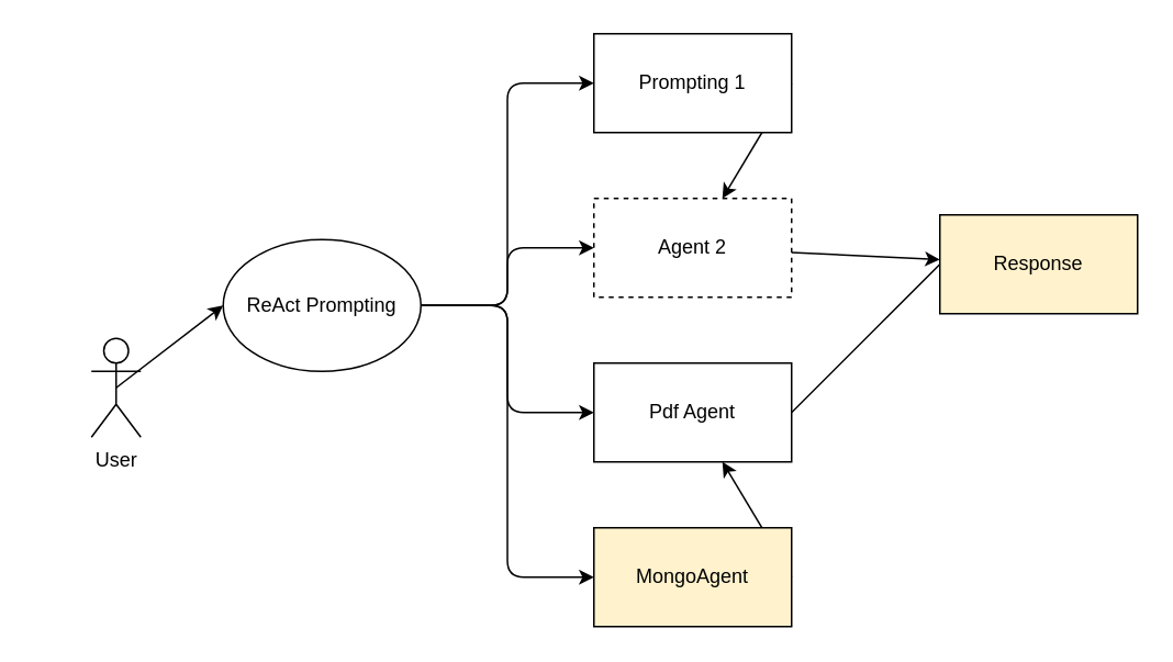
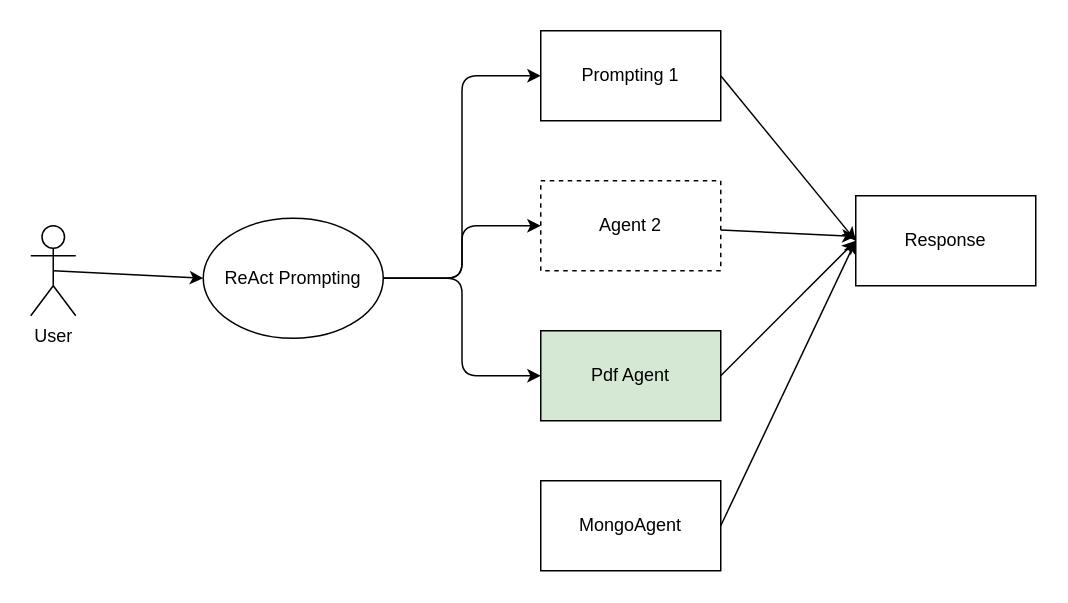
  <mxCell id="0" />
  <mxCell id="1" parent="0" />
- <mxCell id="2" style="edgeStyle=none;html=1;exitX=1;exitY=0.5;exitDx=0;exitDy=0;" edge="1" parent="1" source="3" target="5"><mxGeometry relative="1" as="geometry" /></mxCell>
+ <mxCell id="2" style="edgeStyle=none;html=1;exitX=1;exitY=0.5;exitDx=0;exitDy=0;entryX=0;entryY=0.5;entryDx=0;entryDy=0;" edge="1" parent="1" source="3" target="17"><mxGeometry relative="1" as="geometry" /></mxCell>
  <mxCell id="3" value="Prompting 1" style="rounded=0;whiteSpace=wrap;html=1;container=0;" vertex="1" parent="1"><mxGeometry x="360" y="20" width="120" height="60" as="geometry" /></mxCell>
  <mxCell id="4" value="" style="edgeStyle=none;html=1;" edge="1" parent="1" source="5" target="17"><mxGeometry relative="1" as="geometry" /></mxCell>
  <mxCell id="5" value="Agent 2" style="rounded=0;whiteSpace=wrap;html=1;container=0;dashed=1;" vertex="1" parent="1"><mxGeometry x="360" y="120" width="120" height="60" as="geometry" /></mxCell>
- <mxCell id="6" style="edgeStyle=none;html=1;exitX=1;exitY=0.5;exitDx=0;exitDy=0;entryX=0;entryY=0.5;entryDx=0;entryDy=0;endArrow=none;" edge="1" parent="1" source="7" target="17"><mxGeometry relative="1" as="geometry" /></mxCell>
- <mxCell id="7" value="Pdf Agent" style="rounded=0;whiteSpace=wrap;html=1;container=0;" vertex="1" parent="1"><mxGeometry x="360" y="220" width="120" height="60" as="geometry" /></mxCell>
- <mxCell id="8" style="edgeStyle=none;html=1;exitX=1;exitY=0.5;exitDx=0;exitDy=0;" edge="1" parent="1" source="9" target="7"><mxGeometry relative="1" as="geometry" /></mxCell>
- <mxCell id="9" value="MongoAgent" style="rounded=0;whiteSpace=wrap;html=1;container=0;fillColor=#fff2cc;" vertex="1" parent="1"><mxGeometry x="360" y="320" width="120" height="60" as="geometry" /></mxCell>
+ <mxCell id="6" style="edgeStyle=none;html=1;exitX=1;exitY=0.5;exitDx=0;exitDy=0;entryX=0;entryY=0.5;entryDx=0;entryDy=0;" edge="1" parent="1" source="7" target="17"><mxGeometry relative="1" as="geometry" /></mxCell>
+ <mxCell id="7" value="Pdf Agent" style="rounded=0;whiteSpace=wrap;html=1;container=0;fillColor=#d5e8d4;" vertex="1" parent="1"><mxGeometry x="360" y="220" width="120" height="60" as="geometry" /></mxCell>
+ <mxCell id="8" style="edgeStyle=none;html=1;exitX=1;exitY=0.5;exitDx=0;exitDy=0;entryX=0;entryY=0.5;entryDx=0;entryDy=0;" edge="1" parent="1" source="9" target="17"><mxGeometry relative="1" as="geometry" /></mxCell>
+ <mxCell id="9" value="MongoAgent" style="rounded=0;whiteSpace=wrap;html=1;container=0;" vertex="1" parent="1"><mxGeometry x="360" y="320" width="120" height="60" as="geometry" /></mxCell>
  <mxCell id="10" style="edgeStyle=none;html=1;exitX=0.5;exitY=0.5;exitDx=0;exitDy=0;exitPerimeter=0;entryX=0;entryY=0.5;entryDx=0;entryDy=0;" edge="1" parent="1" source="11" target="16"><mxGeometry relative="1" as="geometry" /></mxCell>
- <mxCell id="11" value="User" style="shape=umlActor;verticalLabelPosition=bottom;verticalAlign=top;html=1;outlineConnect=0;container=0;" vertex="1" parent="1"><mxGeometry x="55" y="205" width="30" height="60" as="geometry" /></mxCell>
+ <mxCell id="11" value="User" style="shape=umlActor;verticalLabelPosition=bottom;verticalAlign=top;html=1;outlineConnect=0;container=0;" vertex="1" parent="1"><mxGeometry x="20" y="150" width="30" height="60" as="geometry" /></mxCell>
  <mxCell id="12" style="html=1;exitX=1;exitY=0.5;exitDx=0;exitDy=0;entryX=0;entryY=0.5;entryDx=0;entryDy=0;edgeStyle=orthogonalEdgeStyle;" edge="1" parent="1" source="16" target="3"><mxGeometry relative="1" as="geometry" /></mxCell>
  <mxCell id="13" style="edgeStyle=orthogonalEdgeStyle;html=1;entryX=0;entryY=0.5;entryDx=0;entryDy=0;" edge="1" parent="1" source="16" target="5"><mxGeometry relative="1" as="geometry" /></mxCell>
  <mxCell id="14" style="edgeStyle=orthogonalEdgeStyle;html=1;exitX=1;exitY=0.5;exitDx=0;exitDy=0;entryX=0;entryY=0.5;entryDx=0;entryDy=0;" edge="1" parent="1" source="16" target="7"><mxGeometry relative="1" as="geometry" /></mxCell>
- <mxCell id="15" style="edgeStyle=orthogonalEdgeStyle;html=1;exitX=1;exitY=0.5;exitDx=0;exitDy=0;entryX=0;entryY=0.5;entryDx=0;entryDy=0;" edge="1" parent="1" source="16" target="9"><mxGeometry relative="1" as="geometry" /></mxCell>
  <mxCell id="16" value="ReAct Prompting" style="ellipse;whiteSpace=wrap;html=1;" vertex="1" parent="1"><mxGeometry x="135" y="145" width="120" height="80" as="geometry" /></mxCell>
- <mxCell id="17" value="Response" style="rounded=0;whiteSpace=wrap;html=1;container=0;fillColor=#fff2cc;" vertex="1" parent="1"><mxGeometry x="570" y="130" width="120" height="60" as="geometry" /></mxCell>
+ <mxCell id="17" value="Response" style="rounded=0;whiteSpace=wrap;html=1;container=0;" vertex="1" parent="1"><mxGeometry x="570" y="130" width="120" height="60" as="geometry" /></mxCell>
